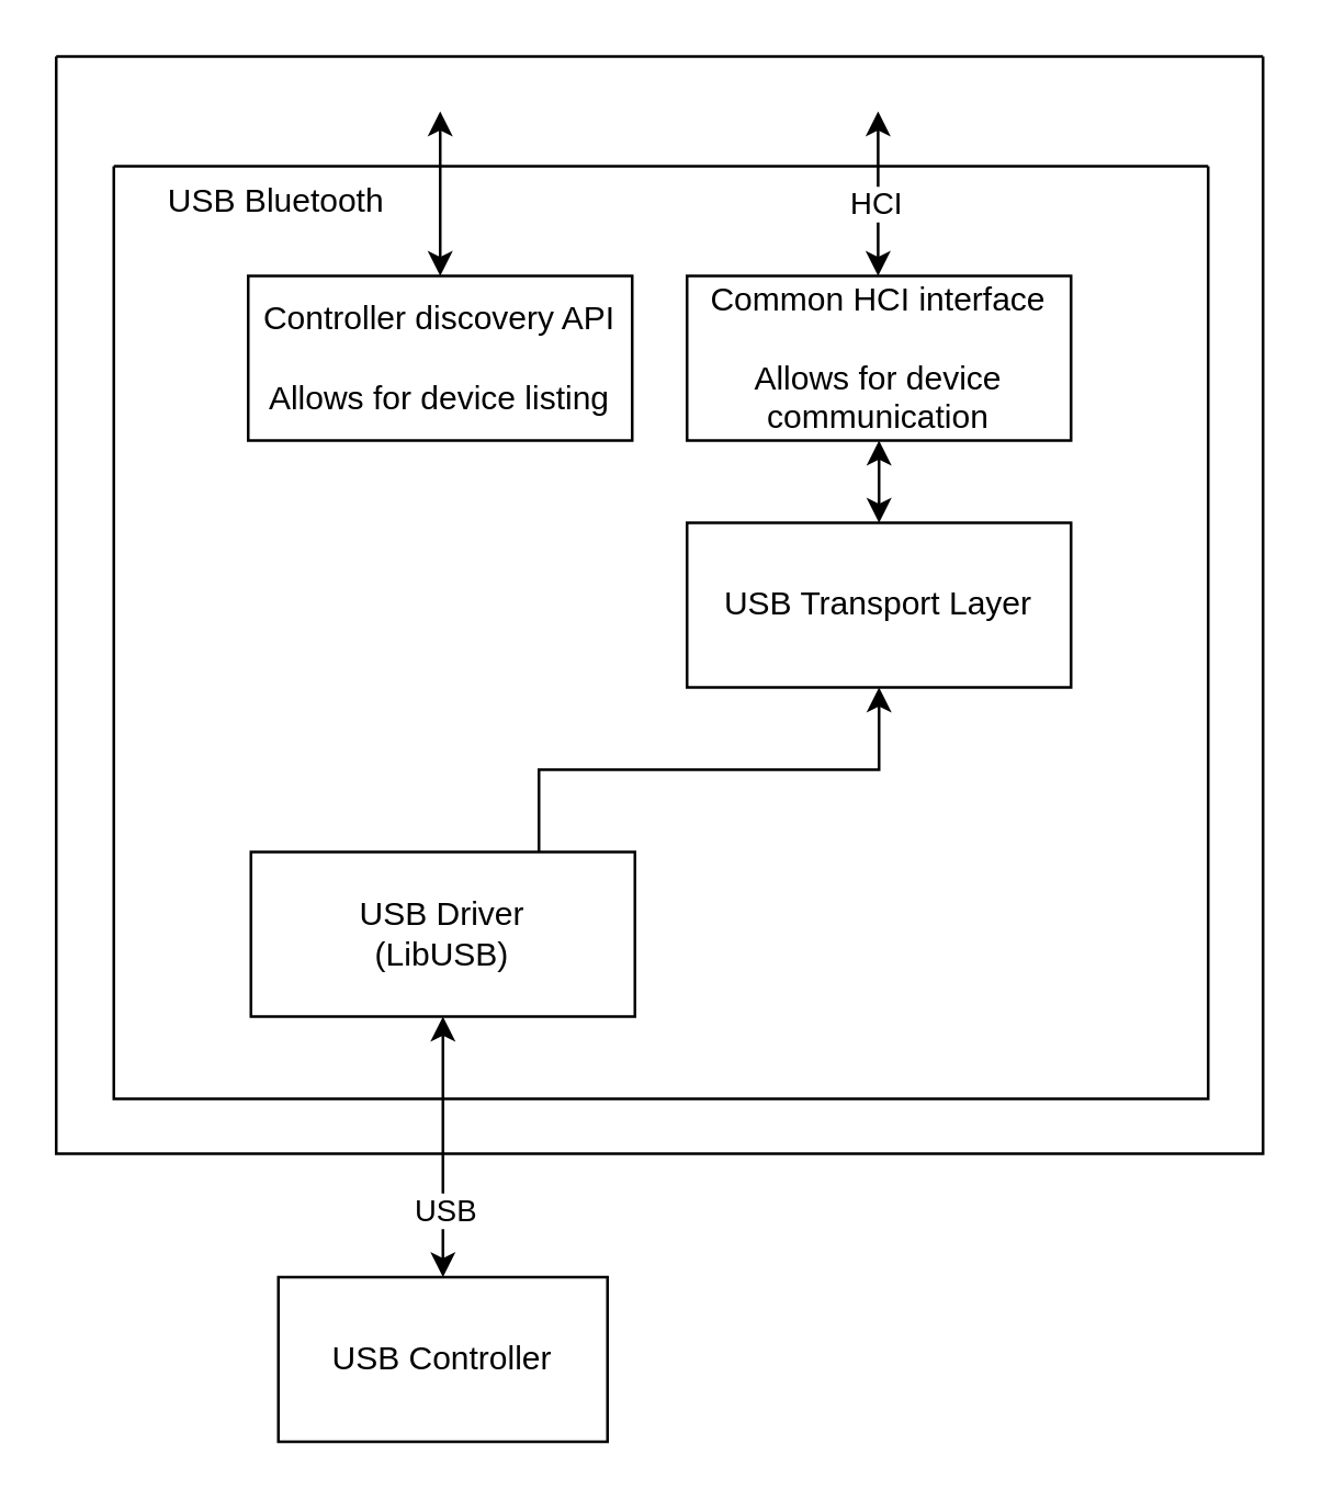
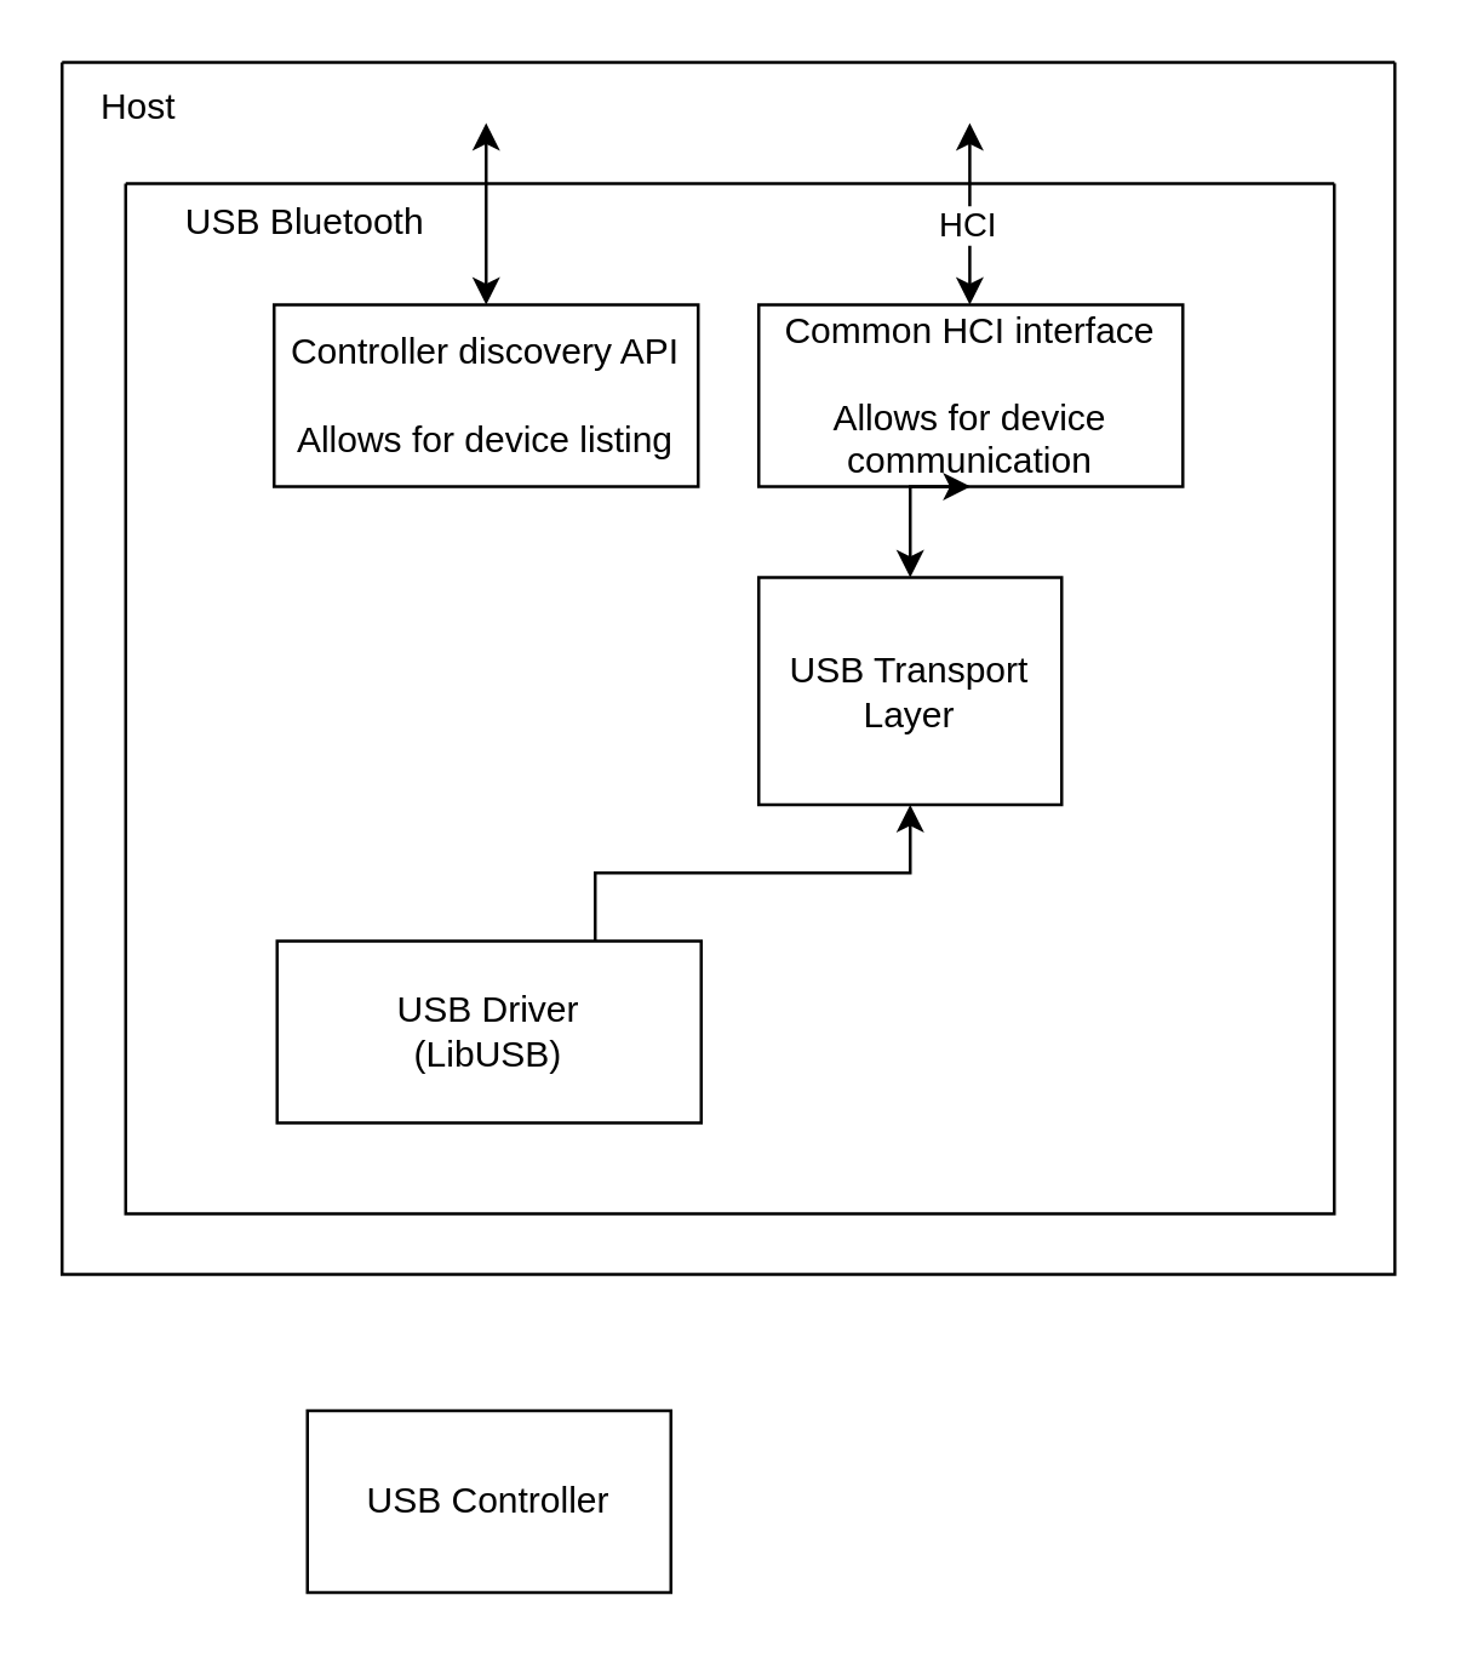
  <mxCell id="0" />
  <mxCell id="1" parent="0" />
  <mxCell id="2" value="&lt;div&gt;USB Controller&lt;/div&gt;" style="rounded=0;whiteSpace=wrap;html=1;" vertex="1" parent="1"><mxGeometry x="101" y="465" width="120" height="60" as="geometry" /></mxCell>
  <mxCell id="3" value="" style="swimlane;startSize=0;" vertex="1" parent="1"><mxGeometry x="20" y="20" width="440" height="400" as="geometry" /></mxCell>
+ <mxCell id="4" value="&lt;div&gt;Host&lt;/div&gt;" style="text;html=1;align=center;verticalAlign=middle;resizable=0;points=[];autosize=1;strokeColor=none;fillColor=none;" vertex="1" parent="3"><mxGeometry width="50" height="30" as="geometry" /></mxCell>
  <mxCell id="5" value="" style="swimlane;startSize=0;" vertex="1" parent="3"><mxGeometry x="21" y="40" width="399" height="340" as="geometry" /></mxCell>
  <mxCell id="6" value="&lt;div&gt;USB Driver&lt;/div&gt;&lt;div&gt;(LibUSB)&lt;/div&gt;" style="whiteSpace=wrap;html=1;" vertex="1" parent="5"><mxGeometry x="50" y="250" width="140" height="60" as="geometry" /></mxCell>
- <mxCell id="7" value="&lt;div&gt;USB Transport Layer&lt;/div&gt;" style="whiteSpace=wrap;html=1;" vertex="1" parent="5"><mxGeometry x="209" y="130" width="140" height="60" as="geometry" /></mxCell>
+ <mxCell id="7" value="&lt;div&gt;USB Transport Layer&lt;/div&gt;" style="whiteSpace=wrap;html=1;" vertex="1" parent="5"><mxGeometry x="209" y="130" width="100" height="75" as="geometry" /></mxCell>
  <mxCell id="8" style="edgeStyle=orthogonalEdgeStyle;rounded=0;orthogonalLoop=1;jettySize=auto;html=1;exitX=0.5;exitY=1;exitDx=0;exitDy=0;entryX=0.75;entryY=0;entryDx=0;entryDy=0;startArrow=classic;startFill=1;endArrow=none;" edge="1" parent="5" source="7" target="6"><mxGeometry relative="1" as="geometry" /></mxCell>
  <mxCell id="9" value="&lt;div&gt;Common HCI interface&lt;br&gt;&lt;br&gt;Allows for device communication&lt;/div&gt;" style="whiteSpace=wrap;html=1;" vertex="1" parent="5"><mxGeometry x="209" y="40" width="140" height="60" as="geometry" /></mxCell>
  <mxCell id="10" style="edgeStyle=orthogonalEdgeStyle;rounded=0;orthogonalLoop=1;jettySize=auto;html=1;exitX=0.5;exitY=1;exitDx=0;exitDy=0;entryX=0.5;entryY=0;entryDx=0;entryDy=0;startArrow=classic;startFill=1;" edge="1" parent="5" source="9" target="7"><mxGeometry relative="1" as="geometry" /></mxCell>
  <mxCell id="11" value="Controller discovery API&lt;br&gt;&lt;br&gt;Allows for device listing" style="whiteSpace=wrap;html=1;" vertex="1" parent="5"><mxGeometry x="49" y="40" width="140" height="60" as="geometry" /></mxCell>
  <mxCell id="12" value="&lt;div&gt;USB Bluetooth&lt;/div&gt;" style="text;html=1;align=center;verticalAlign=middle;resizable=0;points=[];autosize=1;strokeColor=none;fillColor=none;" vertex="1" parent="5"><mxGeometry x="9" y="-2" width="100" height="30" as="geometry" /></mxCell>
  <mxCell id="13" value="" style="endArrow=classic;startArrow=classic;html=1;rounded=0;exitX=0.5;exitY=0;exitDx=0;exitDy=0;" edge="1" parent="5"><mxGeometry width="50" height="50" relative="1" as="geometry"><mxPoint x="278.66" y="40" as="sourcePoint" /><mxPoint x="278.66" y="-20" as="targetPoint" /></mxGeometry></mxCell>
  <mxCell id="14" value="HCI" style="edgeLabel;html=1;align=center;verticalAlign=middle;resizable=0;points=[];" vertex="1" connectable="0" parent="13"><mxGeometry x="-0.09" y="1" relative="1" as="geometry"><mxPoint as="offset" /></mxGeometry></mxCell>
- <mxCell id="15" style="edgeStyle=orthogonalEdgeStyle;rounded=0;orthogonalLoop=1;jettySize=auto;html=1;exitX=0.5;exitY=1;exitDx=0;exitDy=0;entryX=0.5;entryY=0;entryDx=0;entryDy=0;startArrow=classic;startFill=1;" edge="1" parent="1" source="6" target="2"><mxGeometry relative="1" as="geometry" /></mxCell>
- <mxCell id="16" value="USB" style="edgeLabel;html=1;align=center;verticalAlign=middle;resizable=0;points=[];" vertex="1" connectable="0" parent="15"><mxGeometry x="-0.2" y="2" relative="1" as="geometry"><mxPoint x="-2" y="32" as="offset" /></mxGeometry></mxCell>
  <mxCell id="17" value="" style="endArrow=classic;startArrow=classic;html=1;rounded=0;exitX=0.5;exitY=0;exitDx=0;exitDy=0;" edge="1" parent="1" source="11"><mxGeometry width="50" height="50" relative="1" as="geometry"><mxPoint x="161" y="10" as="sourcePoint" /><mxPoint x="160" y="40" as="targetPoint" /></mxGeometry></mxCell>
